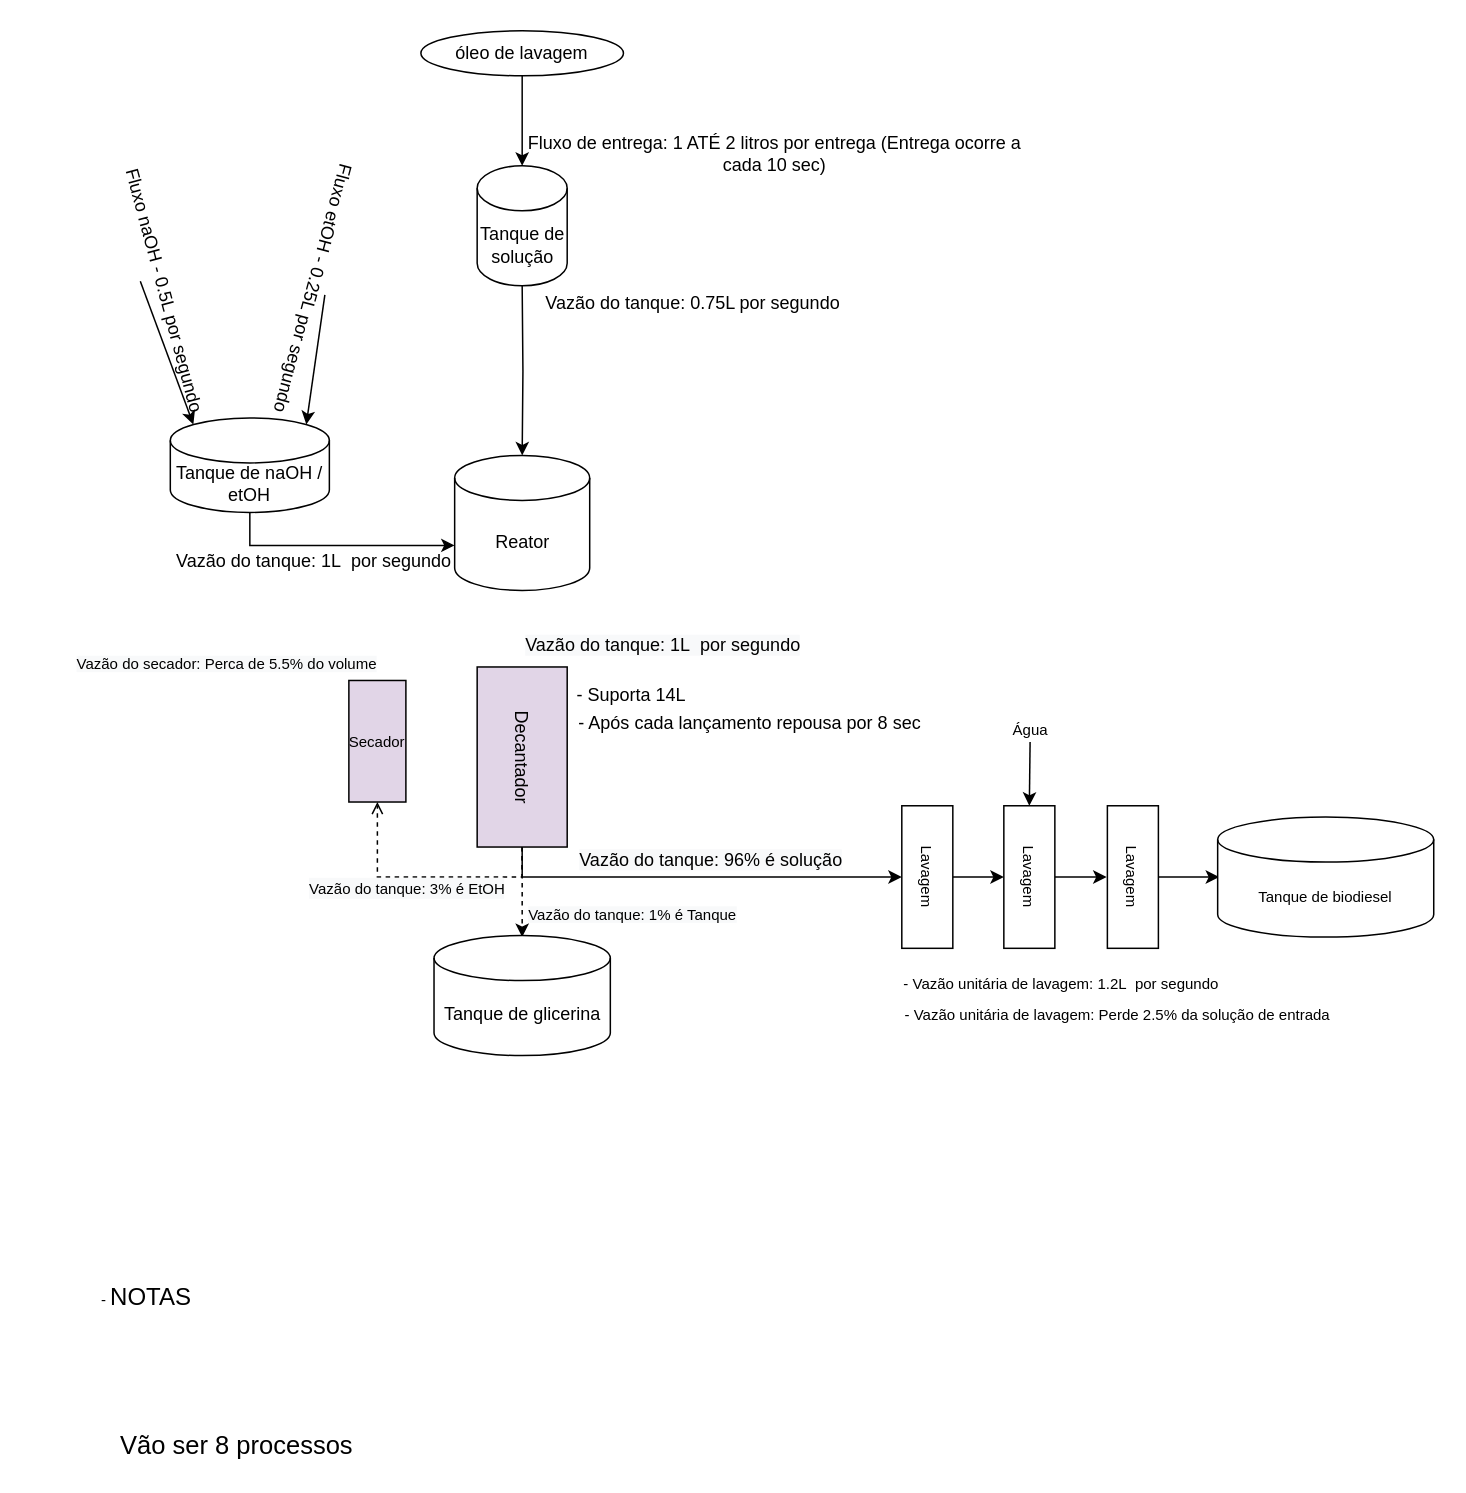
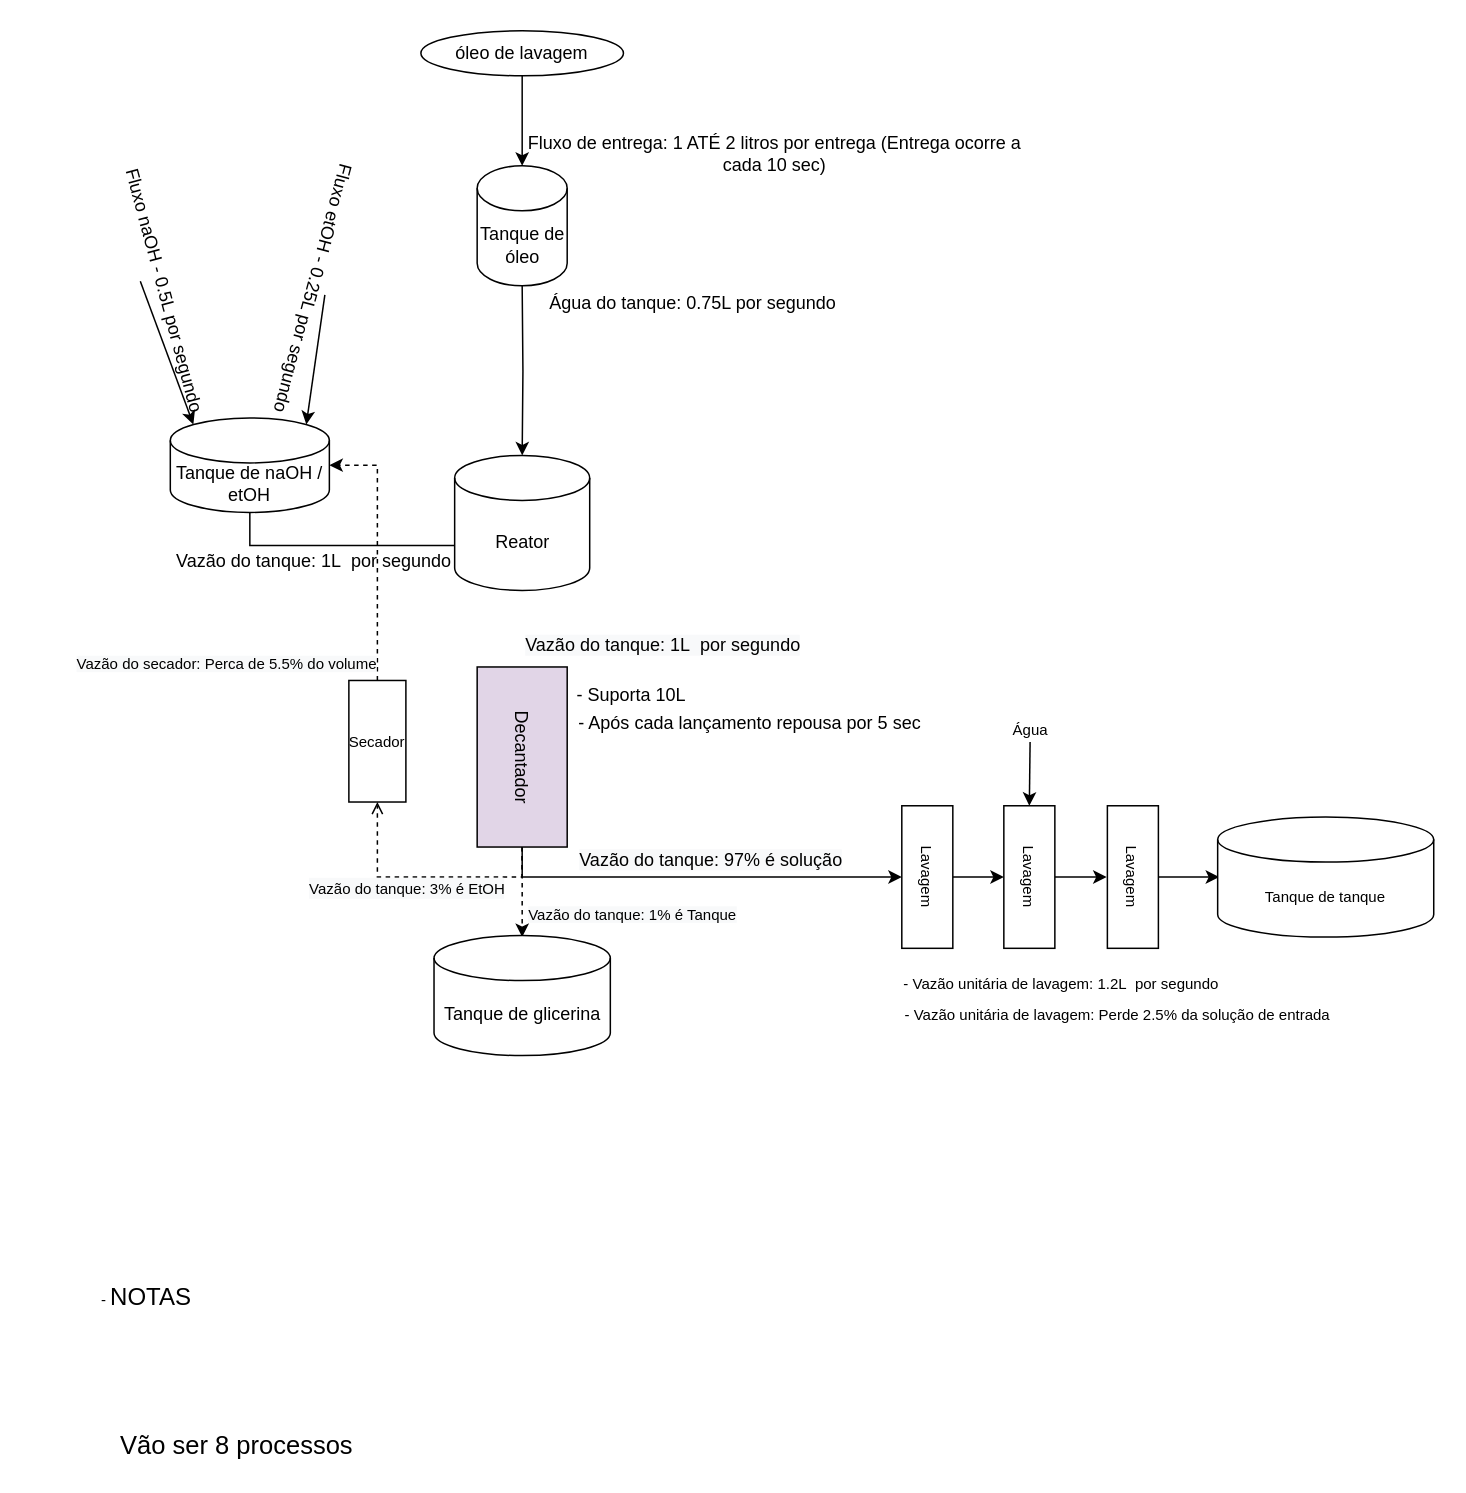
  <mxCell id="0" />
  <mxCell id="1" parent="0" />
  <mxCell id="2" value="" style="edgeStyle=orthogonalEdgeStyle;rounded=0;orthogonalLoop=1;jettySize=auto;html=1;entryX=0.5;entryY=0;entryDx=0;entryDy=0;entryPerimeter=0;" edge="1" parent="1" target="4"><mxGeometry relative="1" as="geometry"><mxPoint x="347.5" y="190" as="sourcePoint" /><mxPoint x="347.5" y="270" as="targetPoint" /></mxGeometry></mxCell>
- <mxCell id="3" value="&lt;span style=&quot;&quot;&gt;Tanque de solução&lt;/span&gt;" style="shape=cylinder3;whiteSpace=wrap;html=1;boundedLbl=1;backgroundOutline=1;size=15;" vertex="1" parent="1"><mxGeometry x="317.5" y="110" width="60" height="80" as="geometry" /></mxCell>
+ <mxCell id="3" value="&lt;span style=&quot;&quot;&gt;Tanque de óleo&lt;/span&gt;" style="shape=cylinder3;whiteSpace=wrap;html=1;boundedLbl=1;backgroundOutline=1;size=15;" vertex="1" parent="1"><mxGeometry x="317.5" y="110" width="60" height="80" as="geometry" /></mxCell>
  <mxCell id="4" value="Reator" style="shape=cylinder3;whiteSpace=wrap;html=1;boundedLbl=1;backgroundOutline=1;size=15;" vertex="1" parent="1"><mxGeometry x="302.5" y="303" width="90" height="90" as="geometry" /></mxCell>
  <mxCell id="5" style="edgeStyle=orthogonalEdgeStyle;rounded=0;orthogonalLoop=1;jettySize=auto;html=1;entryX=0.5;entryY=0;entryDx=0;entryDy=0;entryPerimeter=0;" edge="1" parent="1" source="6" target="3"><mxGeometry relative="1" as="geometry" /></mxCell>
  <mxCell id="6" value="óleo de lavagem" style="ellipse;whiteSpace=wrap;html=1;" vertex="1" parent="1"><mxGeometry x="280" y="20" width="135" height="30" as="geometry" /></mxCell>
  <mxCell id="7" value="Fluxo de entrega: 1 ATÉ 2 litros por entrega (Entrega ocorre a cada 10 sec)" style="text;html=1;strokeColor=none;fillColor=none;align=center;verticalAlign=middle;whiteSpace=wrap;rounded=0;" vertex="1" parent="1"><mxGeometry x="348" y="87" width="336" height="30" as="geometry" /></mxCell>
- <mxCell id="8" value="Vazão do tanque: 0.75L por segundo" style="text;html=1;align=center;verticalAlign=middle;resizable=0;points=[];autosize=1;strokeColor=none;fillColor=none;" vertex="1" parent="1"><mxGeometry x="358" y="193" width="206" height="18" as="geometry" /></mxCell>
- <mxCell id="9" style="edgeStyle=orthogonalEdgeStyle;rounded=0;orthogonalLoop=1;jettySize=auto;html=1;entryX=0;entryY=0;entryDx=0;entryDy=60;entryPerimeter=0;exitX=0.5;exitY=1;exitDx=0;exitDy=0;exitPerimeter=0;" edge="1" parent="1" source="10" target="4"><mxGeometry relative="1" as="geometry" /></mxCell>
+ <mxCell id="8" value="Água do tanque: 0.75L por segundo" style="text;html=1;align=center;verticalAlign=middle;resizable=0;points=[];autosize=1;strokeColor=none;fillColor=none;" vertex="1" parent="1"><mxGeometry x="358" y="193" width="206" height="18" as="geometry" /></mxCell>
+ <mxCell id="9" style="edgeStyle=orthogonalEdgeStyle;rounded=0;orthogonalLoop=1;jettySize=auto;html=1;entryX=0;entryY=0;entryDx=0;entryDy=60;entryPerimeter=0;exitX=0.5;exitY=1;exitDx=0;exitDy=0;exitPerimeter=0;endArrow=none;" edge="1" parent="1" source="10" target="4"><mxGeometry relative="1" as="geometry" /></mxCell>
  <mxCell id="10" value="Tanque de naOH / etOH" style="shape=cylinder3;whiteSpace=wrap;html=1;boundedLbl=1;backgroundOutline=1;size=15;" vertex="1" parent="1"><mxGeometry x="113" y="278" width="106" height="63" as="geometry" /></mxCell>
  <mxCell id="11" value="" style="endArrow=classic;html=1;rounded=0;entryX=0.145;entryY=0;entryDx=0;entryDy=4.35;entryPerimeter=0;" edge="1" parent="1" target="10"><mxGeometry width="50" height="50" relative="1" as="geometry"><mxPoint x="93" y="187" as="sourcePoint" /><mxPoint x="161" y="228" as="targetPoint" /></mxGeometry></mxCell>
  <mxCell id="12" value="" style="endArrow=classic;html=1;rounded=0;entryX=0.855;entryY=0;entryDx=0;entryDy=4.35;entryPerimeter=0;" edge="1" parent="1" target="10"><mxGeometry width="50" height="50" relative="1" as="geometry"><mxPoint x="216" y="196" as="sourcePoint" /><mxPoint x="128.37" y="292.35" as="targetPoint" /></mxGeometry></mxCell>
  <mxCell id="13" value="Fluxo naOH - 0.5L por segundo" style="text;html=1;align=center;verticalAlign=middle;resizable=0;points=[];autosize=1;strokeColor=none;fillColor=none;rotation=75;" vertex="1" parent="1"><mxGeometry x="20" y="184" width="178" height="18" as="geometry" /></mxCell>
  <mxCell id="14" value="Fluxo etOH - 0.25L por segundo" style="text;html=1;align=center;verticalAlign=middle;resizable=0;points=[];autosize=1;strokeColor=none;fillColor=none;rotation=-255;" vertex="1" parent="1"><mxGeometry x="118" y="182" width="181" height="18" as="geometry" /></mxCell>
  <mxCell id="15" style="edgeStyle=orthogonalEdgeStyle;rounded=0;orthogonalLoop=1;jettySize=auto;html=1;dashed=1;" edge="1" parent="1" source="18"><mxGeometry relative="1" as="geometry"><mxPoint x="347.5" y="624" as="targetPoint" /></mxGeometry></mxCell>
  <mxCell id="16" style="edgeStyle=orthogonalEdgeStyle;rounded=0;orthogonalLoop=1;jettySize=auto;html=1;entryX=0.5;entryY=1;entryDx=0;entryDy=0;dashed=1;fontSize=10;exitX=1;exitY=0.5;exitDx=0;exitDy=0;endArrow=open;" edge="1" parent="1" source="18" target="26"><mxGeometry relative="1" as="geometry" /></mxCell>
  <mxCell id="17" style="edgeStyle=orthogonalEdgeStyle;rounded=0;orthogonalLoop=1;jettySize=auto;html=1;entryX=0.5;entryY=1;entryDx=0;entryDy=0;fontSize=10;exitX=1;exitY=0.5;exitDx=0;exitDy=0;" edge="1" parent="1" source="18" target="29"><mxGeometry relative="1" as="geometry" /></mxCell>
  <mxCell id="18" value="Decantador" style="rounded=0;whiteSpace=wrap;html=1;rotation=90;fillColor=#e1d5e7;" vertex="1" parent="1"><mxGeometry x="287.5" y="474" width="120" height="60" as="geometry" /></mxCell>
  <mxCell id="19" value="&lt;span style=&quot;color: rgb(0, 0, 0); font-family: Helvetica; font-size: 12px; font-style: normal; font-variant-ligatures: normal; font-variant-caps: normal; font-weight: 400; letter-spacing: normal; orphans: 2; text-align: center; text-indent: 0px; text-transform: none; widows: 2; word-spacing: 0px; -webkit-text-stroke-width: 0px; background-color: rgb(248, 249, 250); text-decoration-thickness: initial; text-decoration-style: initial; text-decoration-color: initial; float: none; display: inline !important;&quot;&gt;Vazão do tanque: 1L&amp;nbsp; por segundo&lt;/span&gt;" style="text;whiteSpace=wrap;html=1;" vertex="1" parent="1"><mxGeometry x="348" y="416" width="203" height="28" as="geometry" /></mxCell>
- <mxCell id="20" value="- Suporta 14L" style="text;html=1;strokeColor=none;fillColor=none;align=center;verticalAlign=middle;whiteSpace=wrap;rounded=0;" vertex="1" parent="1"><mxGeometry x="377.5" y="448" width="84.5" height="30" as="geometry" /></mxCell>
- <mxCell id="21" value="- Após cada lançamento repousa por 8 sec" style="text;html=1;strokeColor=none;fillColor=none;align=center;verticalAlign=middle;whiteSpace=wrap;rounded=0;" vertex="1" parent="1"><mxGeometry x="377.5" y="467" width="242.5" height="30" as="geometry" /></mxCell>
+ <mxCell id="20" value="- Suporta 10L" style="text;html=1;strokeColor=none;fillColor=none;align=center;verticalAlign=middle;whiteSpace=wrap;rounded=0;" vertex="1" parent="1"><mxGeometry x="377.5" y="448" width="84.5" height="30" as="geometry" /></mxCell>
+ <mxCell id="21" value="- Após cada lançamento repousa por 5 sec" style="text;html=1;strokeColor=none;fillColor=none;align=center;verticalAlign=middle;whiteSpace=wrap;rounded=0;" vertex="1" parent="1"><mxGeometry x="377.5" y="467" width="242.5" height="30" as="geometry" /></mxCell>
  <mxCell id="22" value="Tanque de glicerina" style="shape=cylinder3;whiteSpace=wrap;html=1;boundedLbl=1;backgroundOutline=1;size=15;" vertex="1" parent="1"><mxGeometry x="288.75" y="623" width="117.5" height="80" as="geometry" /></mxCell>
  <mxCell id="23" value="Vazão do tanque: 1L&amp;nbsp; por segundo" style="text;html=1;strokeColor=none;fillColor=none;align=center;verticalAlign=middle;whiteSpace=wrap;rounded=0;" vertex="1" parent="1"><mxGeometry x="109.5" y="359" width="198" height="30" as="geometry" /></mxCell>
  <mxCell id="24" value="&lt;span style=&quot;color: rgb(0, 0, 0); font-family: Helvetica; font-style: normal; font-variant-ligatures: normal; font-variant-caps: normal; font-weight: 400; letter-spacing: normal; orphans: 2; text-align: center; text-indent: 0px; text-transform: none; widows: 2; word-spacing: 0px; -webkit-text-stroke-width: 0px; background-color: rgb(248, 249, 250); text-decoration-thickness: initial; text-decoration-style: initial; text-decoration-color: initial; float: none; display: inline !important;&quot;&gt;&lt;font style=&quot;font-size: 10px;&quot;&gt;Vazão do tanque: 3% é EtOH&lt;/font&gt;&lt;/span&gt;" style="text;whiteSpace=wrap;html=1;rotation=0;" vertex="1" parent="1"><mxGeometry x="204" y="578" width="138" height="1" as="geometry" /></mxCell>
- <mxCell id="26" value="Secador" style="rounded=0;whiteSpace=wrap;html=1;fontSize=10;fillColor=#e1d5e7;" vertex="1" parent="1"><mxGeometry x="232" y="453" width="38" height="81" as="geometry" /></mxCell>
+ <mxCell id="25" style="edgeStyle=orthogonalEdgeStyle;rounded=0;orthogonalLoop=1;jettySize=auto;html=1;exitX=0.5;exitY=0;exitDx=0;exitDy=0;entryX=1;entryY=0.5;entryDx=0;entryDy=0;entryPerimeter=0;dashed=1;fontSize=10;" edge="1" parent="1" source="26" target="10"><mxGeometry relative="1" as="geometry" /></mxCell>
+ <mxCell id="26" value="Secador" style="rounded=0;whiteSpace=wrap;html=1;fontSize=10;" vertex="1" parent="1"><mxGeometry x="232" y="453" width="38" height="81" as="geometry" /></mxCell>
  <mxCell id="27" value="&lt;span style=&quot;color: rgb(0, 0, 0); font-family: Helvetica; font-size: 10px; font-style: normal; font-variant-ligatures: normal; font-variant-caps: normal; font-weight: 400; letter-spacing: normal; orphans: 2; text-align: center; text-indent: 0px; text-transform: none; widows: 2; word-spacing: 0px; -webkit-text-stroke-width: 0px; background-color: rgb(248, 249, 250); text-decoration-thickness: initial; text-decoration-style: initial; text-decoration-color: initial; float: none; display: inline !important;&quot;&gt;Vazão do secador: Perca de 5.5% do volume&lt;/span&gt;" style="text;whiteSpace=wrap;html=1;fontSize=10;" vertex="1" parent="1"><mxGeometry x="49" y="430" width="205" height="26" as="geometry" /></mxCell>
  <mxCell id="28" style="edgeStyle=orthogonalEdgeStyle;rounded=0;orthogonalLoop=1;jettySize=auto;html=1;entryX=0.5;entryY=1;entryDx=0;entryDy=0;fontSize=10;" edge="1" parent="1" source="29" target="31"><mxGeometry relative="1" as="geometry" /></mxCell>
  <mxCell id="29" value="Lavagem" style="rounded=0;whiteSpace=wrap;html=1;fontSize=10;rotation=90;" vertex="1" parent="1"><mxGeometry x="570" y="567" width="95" height="34" as="geometry" /></mxCell>
  <mxCell id="30" style="edgeStyle=orthogonalEdgeStyle;rounded=0;orthogonalLoop=1;jettySize=auto;html=1;fontSize=10;" edge="1" parent="1" source="31"><mxGeometry relative="1" as="geometry"><mxPoint x="737" y="584" as="targetPoint" /></mxGeometry></mxCell>
  <mxCell id="31" value="Lavagem" style="rounded=0;whiteSpace=wrap;html=1;fontSize=10;rotation=90;" vertex="1" parent="1"><mxGeometry x="638" y="567" width="95" height="34" as="geometry" /></mxCell>
  <mxCell id="32" style="edgeStyle=orthogonalEdgeStyle;rounded=0;orthogonalLoop=1;jettySize=auto;html=1;fontSize=10;" edge="1" parent="1" source="33"><mxGeometry relative="1" as="geometry"><mxPoint x="812" y="584" as="targetPoint" /></mxGeometry></mxCell>
  <mxCell id="33" value="Lavagem" style="rounded=0;whiteSpace=wrap;html=1;fontSize=10;rotation=90;" vertex="1" parent="1"><mxGeometry x="707" y="567" width="95" height="34" as="geometry" /></mxCell>
- <mxCell id="34" value="&lt;span style=&quot;color: rgb(0, 0, 0); font-family: Helvetica; font-size: 12px; font-style: normal; font-variant-ligatures: normal; font-variant-caps: normal; font-weight: 400; letter-spacing: normal; orphans: 2; text-align: center; text-indent: 0px; text-transform: none; widows: 2; word-spacing: 0px; -webkit-text-stroke-width: 0px; background-color: rgb(248, 249, 250); text-decoration-thickness: initial; text-decoration-style: initial; text-decoration-color: initial; float: none; display: inline !important;&quot;&gt;Vazão do tanque: 96% é solução&lt;/span&gt;" style="text;whiteSpace=wrap;html=1;" vertex="1" parent="1"><mxGeometry x="384" y="559" width="203" height="28" as="geometry" /></mxCell>
+ <mxCell id="34" value="&lt;span style=&quot;color: rgb(0, 0, 0); font-family: Helvetica; font-size: 12px; font-style: normal; font-variant-ligatures: normal; font-variant-caps: normal; font-weight: 400; letter-spacing: normal; orphans: 2; text-align: center; text-indent: 0px; text-transform: none; widows: 2; word-spacing: 0px; -webkit-text-stroke-width: 0px; background-color: rgb(248, 249, 250); text-decoration-thickness: initial; text-decoration-style: initial; text-decoration-color: initial; float: none; display: inline !important;&quot;&gt;Vazão do tanque: 97% é solução&lt;/span&gt;" style="text;whiteSpace=wrap;html=1;" vertex="1" parent="1"><mxGeometry x="384" y="559" width="203" height="28" as="geometry" /></mxCell>
  <mxCell id="35" value="&lt;span style=&quot;color: rgb(0, 0, 0); font-family: Helvetica; font-size: 10px; font-style: normal; font-variant-ligatures: normal; font-variant-caps: normal; font-weight: 400; letter-spacing: normal; orphans: 2; text-align: center; text-indent: 0px; text-transform: none; widows: 2; word-spacing: 0px; -webkit-text-stroke-width: 0px; background-color: rgb(248, 249, 250); text-decoration-thickness: initial; text-decoration-style: initial; text-decoration-color: initial; float: none; display: inline !important;&quot;&gt;Vazão do tanque: 1% é Tanque&lt;/span&gt;" style="text;whiteSpace=wrap;html=1;fontSize=10;" vertex="1" parent="1"><mxGeometry x="350" y="597" width="150" height="26" as="geometry" /></mxCell>
  <mxCell id="36" value="" style="endArrow=classic;html=1;rounded=0;fontSize=10;entryX=0;entryY=0.5;entryDx=0;entryDy=0;" edge="1" parent="1" target="31"><mxGeometry width="50" height="50" relative="1" as="geometry"><mxPoint x="686" y="494" as="sourcePoint" /><mxPoint x="725" y="468" as="targetPoint" /></mxGeometry></mxCell>
  <mxCell id="37" value="Água" style="text;html=1;align=center;verticalAlign=middle;resizable=0;points=[];autosize=1;strokeColor=none;fillColor=none;fontSize=10;" vertex="1" parent="1"><mxGeometry x="669" y="478" width="33" height="16" as="geometry" /></mxCell>
  <mxCell id="38" value="- Vazão unitária de lavagem: 1.2L&amp;nbsp; por segundo" style="text;html=1;strokeColor=none;fillColor=none;align=center;verticalAlign=middle;whiteSpace=wrap;rounded=0;fontSize=10;" vertex="1" parent="1"><mxGeometry x="591" y="640" width="232" height="30" as="geometry" /></mxCell>
  <mxCell id="39" value="- Vazão unitária&amp;nbsp;de lavagem: Perde 2.5% da solução de entrada" style="text;html=1;strokeColor=none;fillColor=none;align=center;verticalAlign=middle;whiteSpace=wrap;rounded=0;fontSize=10;" vertex="1" parent="1"><mxGeometry x="538" y="661" width="413" height="30" as="geometry" /></mxCell>
- <mxCell id="40" value="Tanque de biodiesel" style="shape=cylinder3;whiteSpace=wrap;html=1;boundedLbl=1;backgroundOutline=1;size=15;fontSize=10;" vertex="1" parent="1"><mxGeometry x="811" y="544" width="144" height="80" as="geometry" /></mxCell>
+ <mxCell id="40" value="Tanque de tanque" style="shape=cylinder3;whiteSpace=wrap;html=1;boundedLbl=1;backgroundOutline=1;size=15;fontSize=10;" vertex="1" parent="1"><mxGeometry x="811" y="544" width="144" height="80" as="geometry" /></mxCell>
  <mxCell id="41" value="- &lt;font style=&quot;font-size: 16px;&quot;&gt;NOTAS&amp;nbsp;&lt;/font&gt;" style="text;html=1;align=center;verticalAlign=middle;resizable=0;points=[];autosize=1;strokeColor=none;fillColor=none;fontSize=10;" vertex="1" parent="1"><mxGeometry x="62" y="855" width="74" height="18" as="geometry" /></mxCell>
  <mxCell id="42" value="&lt;span style=&quot;font-size: 17px;&quot;&gt;Vão ser 8 processos&lt;/span&gt;" style="text;html=1;align=center;verticalAlign=middle;resizable=0;points=[];autosize=1;strokeColor=none;fillColor=none;fontSize=10;" vertex="1" parent="1"><mxGeometry x="74" y="955" width="165" height="18" as="geometry" /></mxCell>
